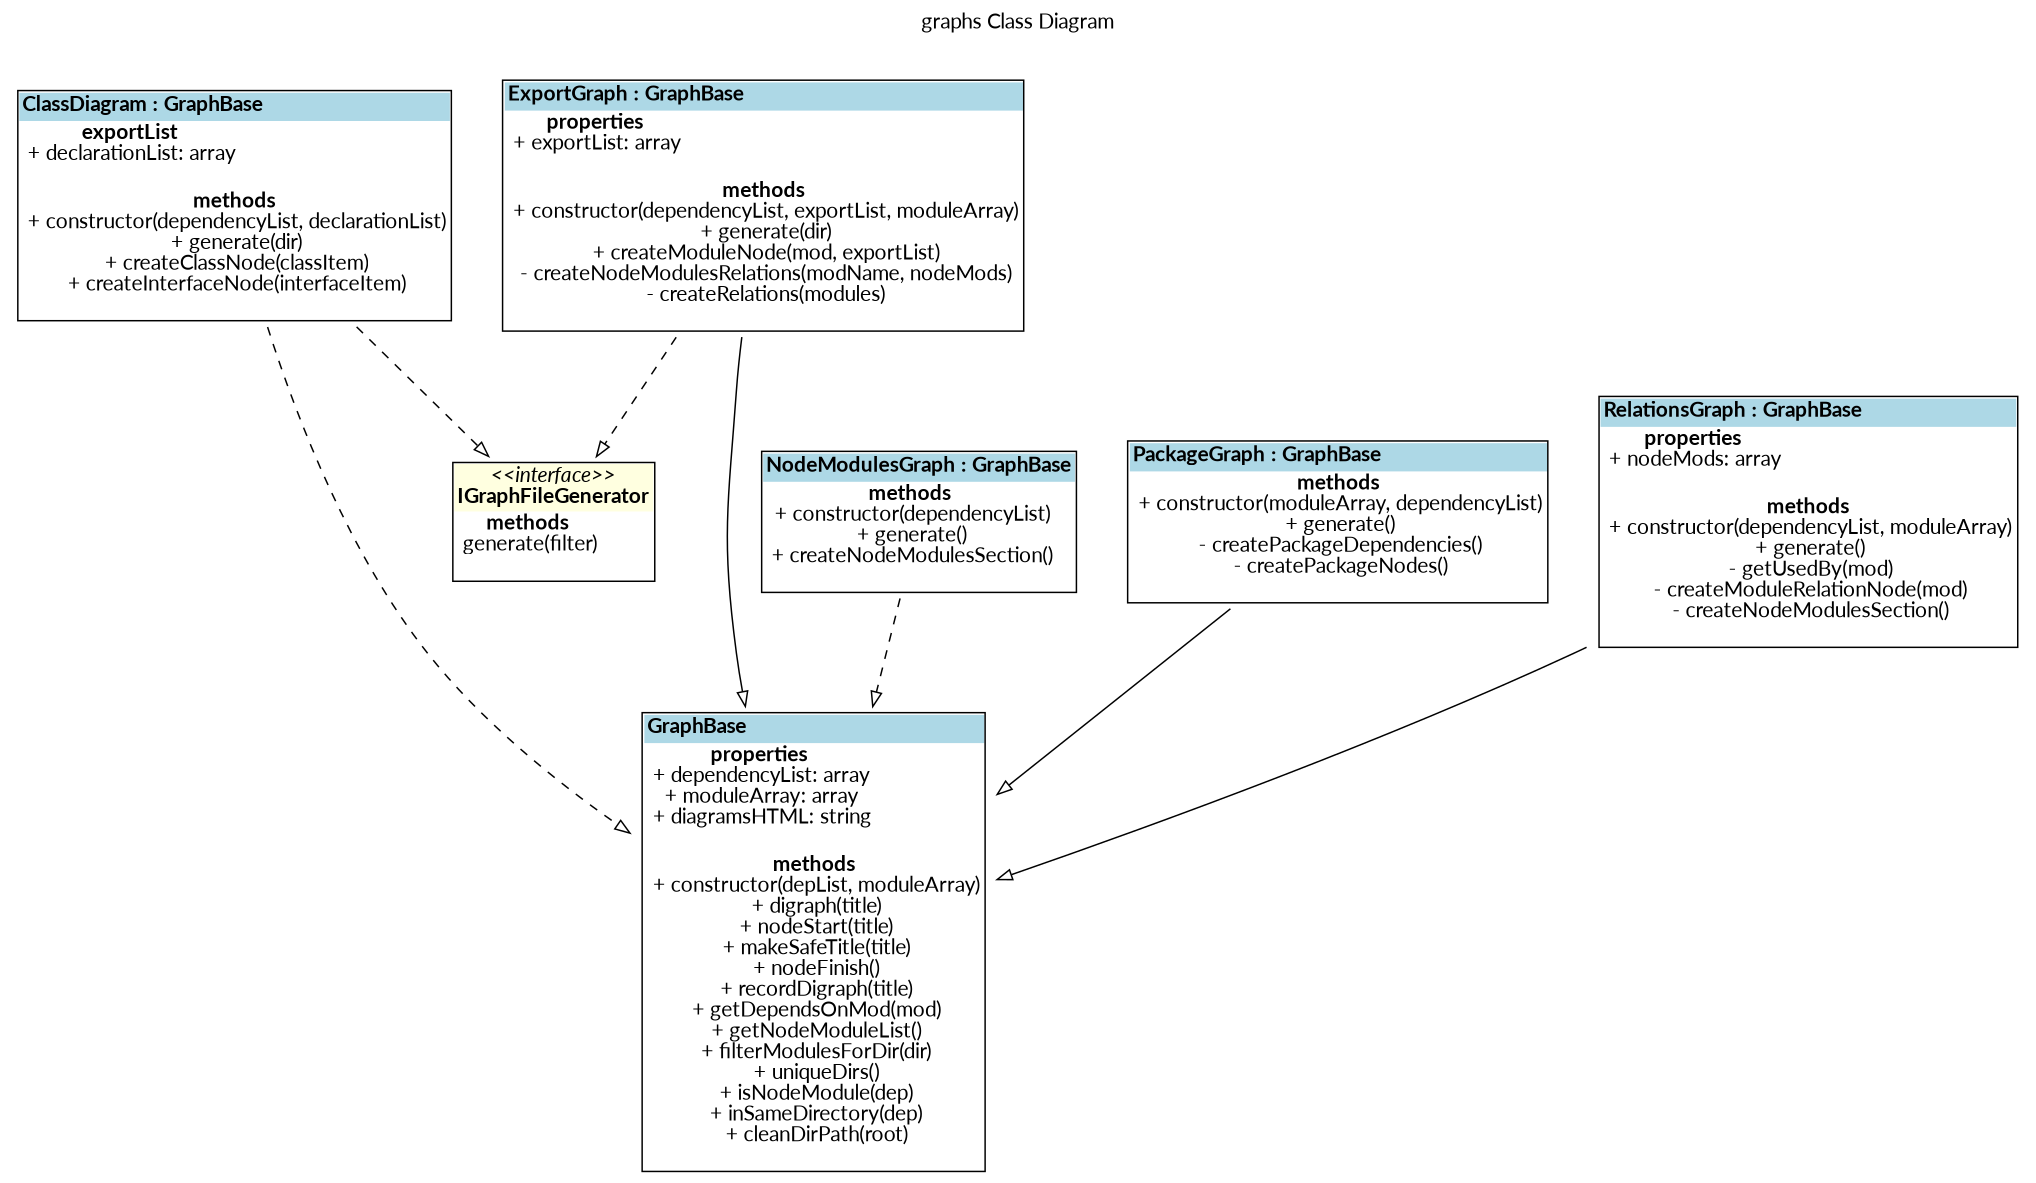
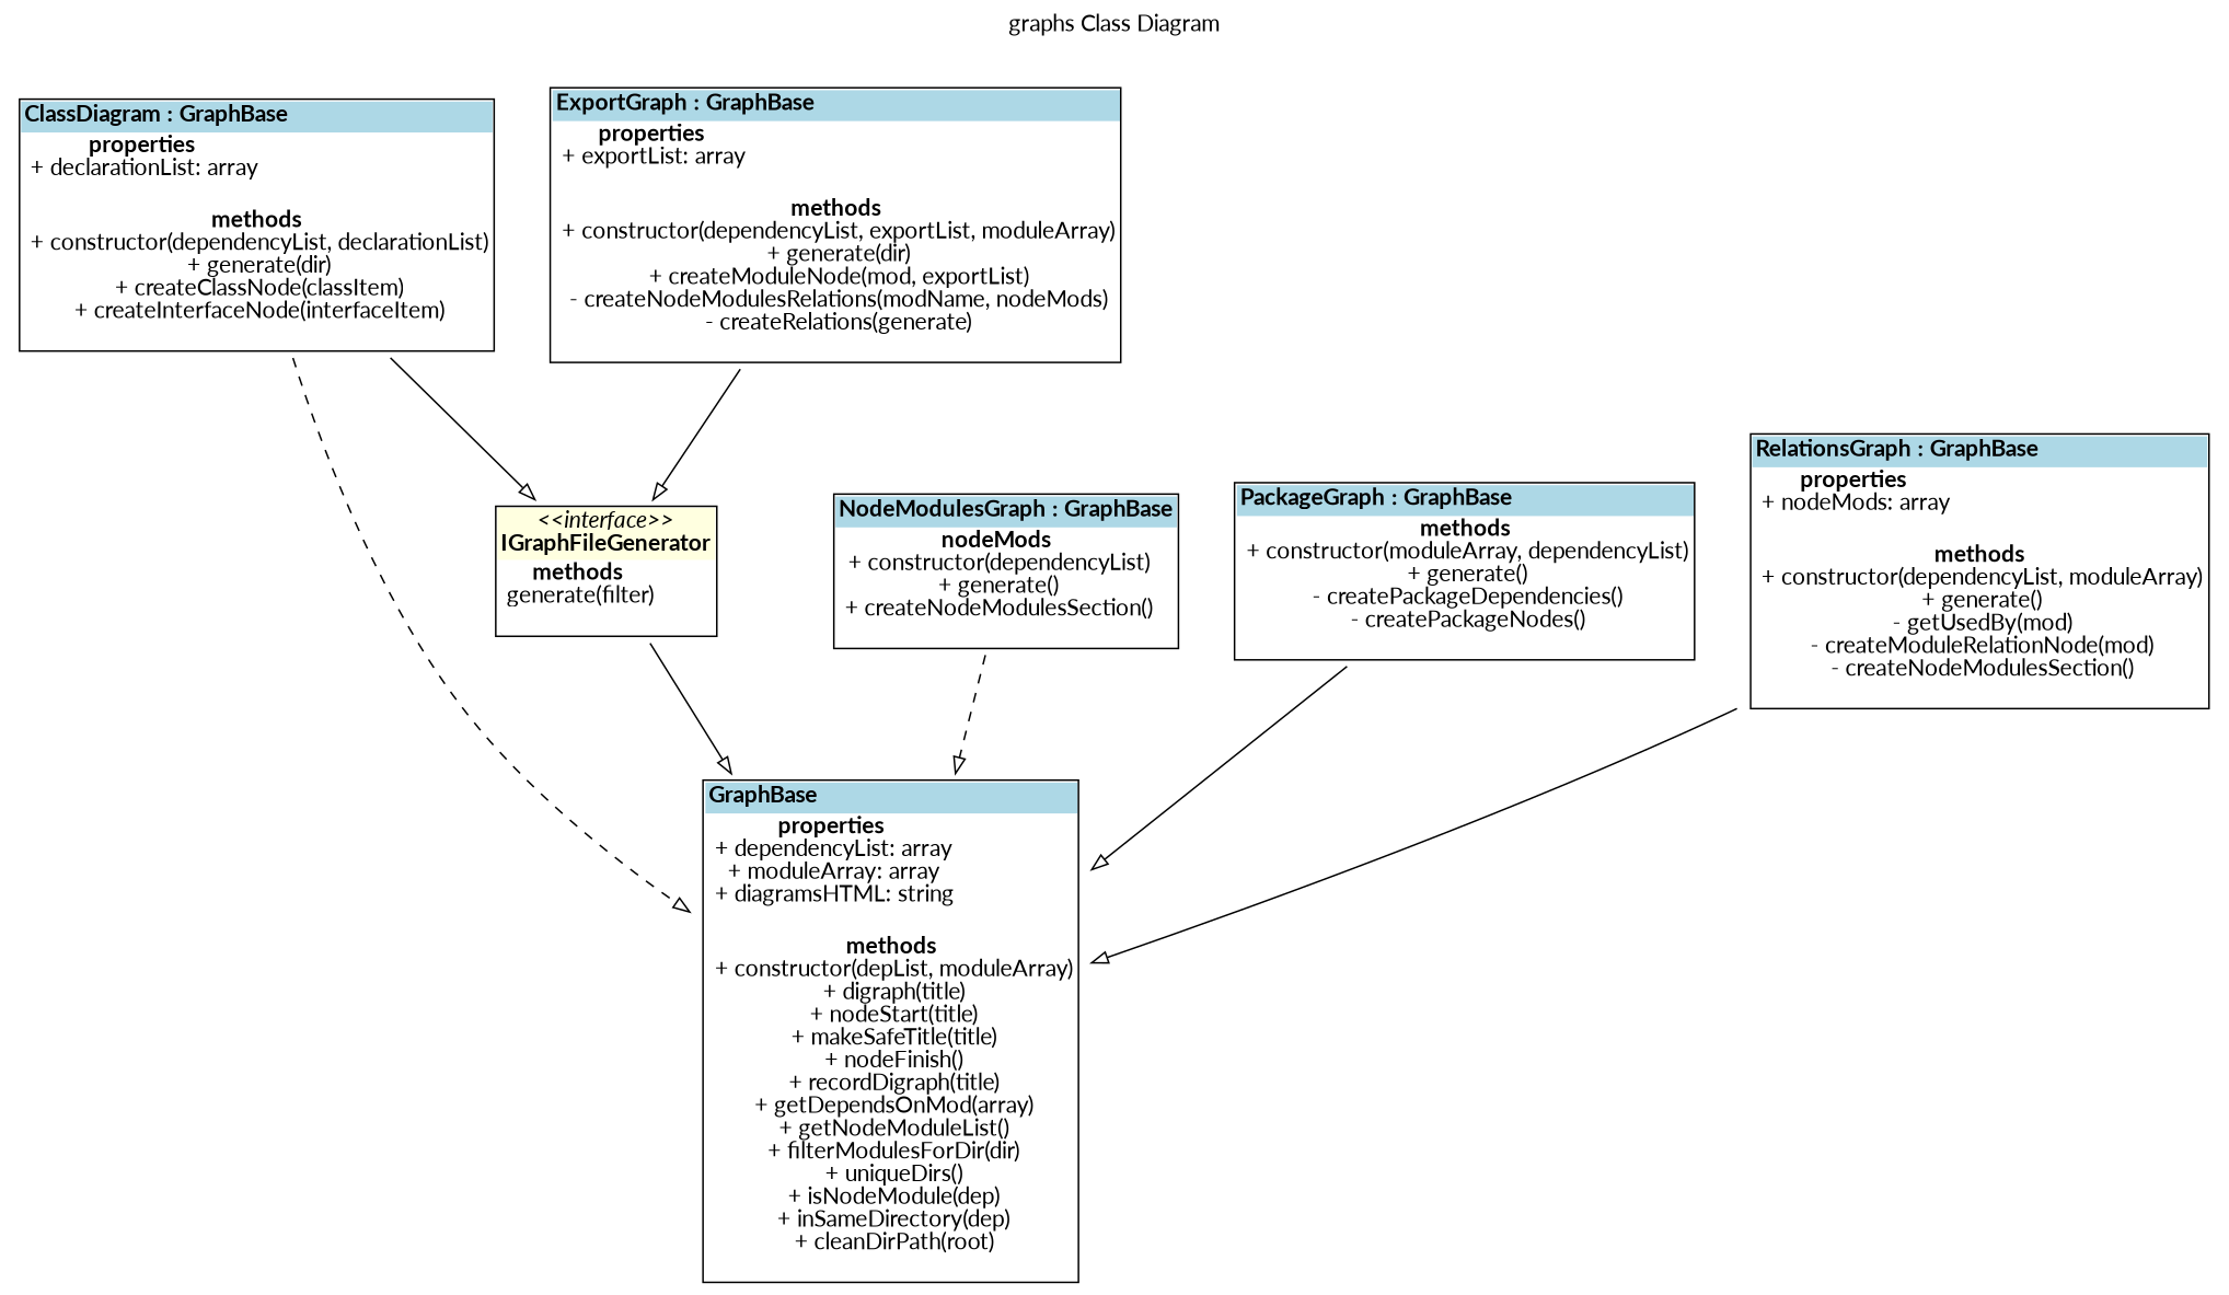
  digraph {
    fontname=Lato
    label="graphs Class Diagram"
    labelloc=t
    node [fontname=Lato shape=none]
    edge [arrowhead=empty fontname=Lato style=dashed]
-   n1 [label=<<TABLE cellspacing="0" cellborder="0" align="left"> <TR><TD align="left" bgcolor="lightblue"><B>ClassDiagram : GraphBase</B></TD></TR> <TR><TD align="left"><B>exportList</B><BR/> + declarationList: array<BR/> </TD></TR> <TR><TD align="left"><B>methods</B><BR/> + constructor(dependencyList, declarationList)<BR/> + generate(dir)<BR/> + createClassNode(classItem)<BR/> + createInterfaceNode(interfaceItem)<BR/> </TD></TR> </TABLE>>]
-   n2 [label=<<TABLE cellspacing="0" cellborder="0" align="left"> <TR><TD align="left" bgcolor="lightblue"><B>GraphBase</B></TD></TR> <TR><TD align="left"><B>properties</B><BR/> + dependencyList: array<BR/> + moduleArray: array<BR/> + diagramsHTML: string<BR/> </TD></TR> <TR><TD align="left"><B>methods</B><BR/> + constructor(depList, moduleArray)<BR/> + digraph(title)<BR/> + nodeStart(title)<BR/> + makeSafeTitle(title)<BR/> + nodeFinish()<BR/> + recordDigraph(title)<BR/> + getDependsOnMod(mod)<BR/> + getNodeModuleList()<BR/> + filterModulesForDir(dir)<BR/> + uniqueDirs()<BR/> + isNodeModule(dep)<BR/> + inSameDirectory(dep)<BR/> + cleanDirPath(root)<BR/> </TD></TR> </TABLE>>]
+   n1 [label=<<TABLE cellspacing="0" cellborder="0" align="left"> <TR><TD align="left" bgcolor="lightblue"><B>ClassDiagram : GraphBase</B></TD></TR> <TR><TD align="left"><B>properties</B><BR/> + declarationList: array<BR/> </TD></TR> <TR><TD align="left"><B>methods</B><BR/> + constructor(dependencyList, declarationList)<BR/> + generate(dir)<BR/> + createClassNode(classItem)<BR/> + createInterfaceNode(interfaceItem)<BR/> </TD></TR> </TABLE>>]
+   n2 [label=<<TABLE cellspacing="0" cellborder="0" align="left"> <TR><TD align="left" bgcolor="lightblue"><B>GraphBase</B></TD></TR> <TR><TD align="left"><B>properties</B><BR/> + dependencyList: array<BR/> + moduleArray: array<BR/> + diagramsHTML: string<BR/> </TD></TR> <TR><TD align="left"><B>methods</B><BR/> + constructor(depList, moduleArray)<BR/> + digraph(title)<BR/> + nodeStart(title)<BR/> + makeSafeTitle(title)<BR/> + nodeFinish()<BR/> + recordDigraph(title)<BR/> + getDependsOnMod(array)<BR/> + getNodeModuleList()<BR/> + filterModulesForDir(dir)<BR/> + uniqueDirs()<BR/> + isNodeModule(dep)<BR/> + inSameDirectory(dep)<BR/> + cleanDirPath(root)<BR/> </TD></TR> </TABLE>>]
    n3 [label=<<TABLE cellspacing="0" cellborder="0" align="left"> <TR><TD align="center" bgcolor="lightyellow"><I>&lt;&lt;interface&gt;&gt;</I><BR/><B>IGraphFileGenerator</B></TD></TR> <TR><TD align="left"><B>methods</B><BR/> generate(filter)<BR/> </TD></TR> </TABLE>>]
-   n4 [label=<<TABLE cellspacing="0" cellborder="0" align="left"> <TR><TD align="left" bgcolor="lightblue"><B>ExportGraph : GraphBase</B></TD></TR> <TR><TD align="left"><B>properties</B><BR/> + exportList: array<BR/> </TD></TR> <TR><TD align="left"><B>methods</B><BR/> + constructor(dependencyList, exportList, moduleArray)<BR/> + generate(dir)<BR/> + createModuleNode(mod, exportList)<BR/> - createNodeModulesRelations(modName, nodeMods)<BR/> - createRelations(modules)<BR/> </TD></TR> </TABLE>>]
-   n5 [label=<<TABLE cellspacing="0" cellborder="0" align="left"> <TR><TD align="left" bgcolor="lightblue"><B>NodeModulesGraph : GraphBase</B></TD></TR> <TR><TD align="left"><B>methods</B><BR/> + constructor(dependencyList)<BR/> + generate()<BR/> + createNodeModulesSection()<BR/> </TD></TR> </TABLE>>]
+   n4 [label=<<TABLE cellspacing="0" cellborder="0" align="left"> <TR><TD align="left" bgcolor="lightblue"><B>ExportGraph : GraphBase</B></TD></TR> <TR><TD align="left"><B>properties</B><BR/> + exportList: array<BR/> </TD></TR> <TR><TD align="left"><B>methods</B><BR/> + constructor(dependencyList, exportList, moduleArray)<BR/> + generate(dir)<BR/> + createModuleNode(mod, exportList)<BR/> - createNodeModulesRelations(modName, nodeMods)<BR/> - createRelations(generate)<BR/> </TD></TR> </TABLE>>]
+   n5 [label=<<TABLE cellspacing="0" cellborder="0" align="left"> <TR><TD align="left" bgcolor="lightblue"><B>NodeModulesGraph : GraphBase</B></TD></TR> <TR><TD align="left"><B>nodeMods</B><BR/> + constructor(dependencyList)<BR/> + generate()<BR/> + createNodeModulesSection()<BR/> </TD></TR> </TABLE>>]
    n6 [label=<<TABLE cellspacing="0" cellborder="0" align="left"> <TR><TD align="left" bgcolor="lightblue"><B>PackageGraph : GraphBase</B></TD></TR> <TR><TD align="left"><B>methods</B><BR/> + constructor(moduleArray, dependencyList)<BR/> + generate()<BR/> - createPackageDependencies()<BR/> - createPackageNodes()<BR/> </TD></TR> </TABLE>>]
    n7 [label=<<TABLE cellspacing="0" cellborder="0" align="left"> <TR><TD align="left" bgcolor="lightblue"><B>RelationsGraph : GraphBase</B></TD></TR> <TR><TD align="left"><B>properties</B><BR/> + nodeMods: array<BR/> </TD></TR> <TR><TD align="left"><B>methods</B><BR/> + constructor(dependencyList, moduleArray)<BR/> + generate()<BR/> - getUsedBy(mod)<BR/> - createModuleRelationNode(mod)<BR/> - createNodeModulesSection()<BR/> </TD></TR> </TABLE>>]
    n1 -> n2
-   n1 -> n3
-   n4 -> n2 [style=solid]
-   n4 -> n3
+   n1 -> n3 [style=solid]
+   n3 -> n2 [style=solid]
+   n4 -> n3 [style=solid]
    n5 -> n2
    n6 -> n2 [style=solid]
    n7 -> n2 [style=solid]
  }
